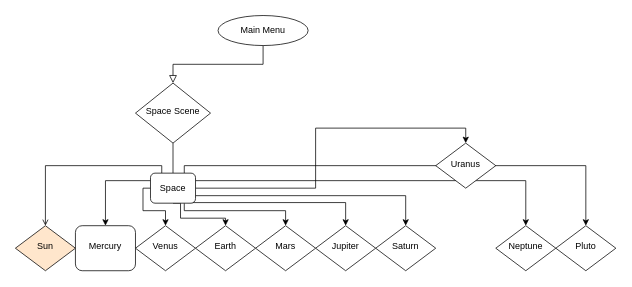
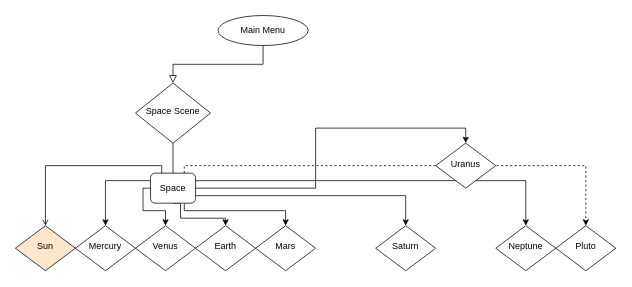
  <mxCell id="0" />
  <mxCell id="1" parent="0" />
  <mxCell id="2" value="" style="rounded=0;html=1;jettySize=auto;orthogonalLoop=1;fontSize=11;endArrow=block;endFill=0;endSize=8;strokeWidth=1;shadow=0;labelBackgroundColor=none;edgeStyle=orthogonalEdgeStyle;exitX=0.5;exitY=1;exitDx=0;exitDy=0;" parent="1" source="18" target="4" edge="1"><mxGeometry relative="1" as="geometry"><mxPoint x="310" y="60" as="sourcePoint" /></mxGeometry></mxCell>
  <mxCell id="3" value="&lt;div&gt;&lt;br&gt;&lt;/div&gt;&lt;div&gt;&lt;br&gt;&lt;/div&gt;" style="edgeStyle=orthogonalEdgeStyle;rounded=0;jettySize=auto;orthogonalLoop=1;fontSize=11;endArrow=none;endFill=0;endSize=8;strokeWidth=1;shadow=0;labelBackgroundColor=none;html=1;" parent="1" source="4" target="16" edge="1"><mxGeometry x="-0.391" y="40" relative="1" as="geometry"><mxPoint as="offset" /></mxGeometry></mxCell>
  <mxCell id="4" value="Space Scene" style="rhombus;whiteSpace=wrap;html=1;shadow=0;fontFamily=Helvetica;fontSize=12;align=center;strokeWidth=1;spacing=6;spacingTop=-4;" parent="1" vertex="1"><mxGeometry x="180" y="110" width="100" height="80" as="geometry" /></mxCell>
- <mxCell id="5" style="edgeStyle=orthogonalEdgeStyle;rounded=0;orthogonalLoop=1;jettySize=auto;html=1;exitX=0.75;exitY=0;exitDx=0;exitDy=0;entryX=0.5;entryY=0;entryDx=0;entryDy=0;" edge="1" parent="1" source="16" target="27"><mxGeometry relative="1" as="geometry"><Array as="points"><mxPoint x="245" y="220" /><mxPoint x="780" y="220" /></Array></mxGeometry></mxCell>
+ <mxCell id="5" style="edgeStyle=orthogonalEdgeStyle;rounded=0;orthogonalLoop=1;jettySize=auto;html=1;exitX=0.75;exitY=0;exitDx=0;exitDy=0;entryX=0.5;entryY=0;entryDx=0;entryDy=0;dashed=1;" edge="1" parent="1" source="16" target="27"><mxGeometry relative="1" as="geometry"><Array as="points"><mxPoint x="245" y="220" /><mxPoint x="780" y="220" /></Array></mxGeometry></mxCell>
  <mxCell id="6" style="edgeStyle=orthogonalEdgeStyle;rounded=0;orthogonalLoop=1;jettySize=auto;html=1;exitX=1;exitY=0.25;exitDx=0;exitDy=0;entryX=0.5;entryY=0;entryDx=0;entryDy=0;" edge="1" parent="1" source="16" target="26"><mxGeometry relative="1" as="geometry" /></mxCell>
  <mxCell id="7" style="edgeStyle=orthogonalEdgeStyle;rounded=0;orthogonalLoop=1;jettySize=auto;html=1;exitX=1;exitY=0.5;exitDx=0;exitDy=0;entryX=0.5;entryY=0;entryDx=0;entryDy=0;" edge="1" parent="1" source="16" target="23"><mxGeometry relative="1" as="geometry" /></mxCell>
  <mxCell id="8" style="edgeStyle=orthogonalEdgeStyle;rounded=0;orthogonalLoop=1;jettySize=auto;html=1;exitX=1;exitY=0.75;exitDx=0;exitDy=0;entryX=0.5;entryY=0;entryDx=0;entryDy=0;" edge="1" parent="1" source="16" target="25"><mxGeometry relative="1" as="geometry" /></mxCell>
  <mxCell id="9" style="edgeStyle=orthogonalEdgeStyle;rounded=0;orthogonalLoop=1;jettySize=auto;html=1;exitX=0.25;exitY=0;exitDx=0;exitDy=0;entryX=0.5;entryY=0;entryDx=0;entryDy=0;endArrow=open;" edge="1" parent="1" source="16" target="17"><mxGeometry relative="1" as="geometry"><Array as="points"><mxPoint x="215" y="220" /><mxPoint x="60" y="220" /></Array></mxGeometry></mxCell>
  <mxCell id="10" style="edgeStyle=orthogonalEdgeStyle;rounded=0;orthogonalLoop=1;jettySize=auto;html=1;exitX=0;exitY=0.25;exitDx=0;exitDy=0;entryX=0.5;entryY=0;entryDx=0;entryDy=0;" edge="1" parent="1" source="16" target="19"><mxGeometry relative="1" as="geometry" /></mxCell>
  <mxCell id="11" style="edgeStyle=orthogonalEdgeStyle;rounded=0;orthogonalLoop=1;jettySize=auto;html=1;exitX=0;exitY=0.5;exitDx=0;exitDy=0;entryX=0.5;entryY=0;entryDx=0;entryDy=0;" edge="1" parent="1" source="16" target="20"><mxGeometry relative="1" as="geometry"><Array as="points"><mxPoint x="190" y="250" /><mxPoint x="190" y="280" /><mxPoint x="220" y="280" /></Array></mxGeometry></mxCell>
  <mxCell id="12" style="edgeStyle=orthogonalEdgeStyle;rounded=0;orthogonalLoop=1;jettySize=auto;html=1;exitX=0.25;exitY=1;exitDx=0;exitDy=0;" edge="1" parent="1" source="16"><mxGeometry relative="1" as="geometry"><mxPoint x="215.143" y="270.19" as="targetPoint" /></mxGeometry></mxCell>
  <mxCell id="13" style="edgeStyle=orthogonalEdgeStyle;rounded=0;orthogonalLoop=1;jettySize=auto;html=1;exitX=0.5;exitY=1;exitDx=0;exitDy=0;entryX=0.5;entryY=0;entryDx=0;entryDy=0;" edge="1" parent="1" source="16" target="22"><mxGeometry relative="1" as="geometry"><Array as="points"><mxPoint x="240" y="270" /><mxPoint x="240" y="290" /><mxPoint x="300" y="290" /></Array></mxGeometry></mxCell>
  <mxCell id="14" style="edgeStyle=orthogonalEdgeStyle;rounded=0;orthogonalLoop=1;jettySize=auto;html=1;exitX=0.75;exitY=1;exitDx=0;exitDy=0;entryX=0.5;entryY=0;entryDx=0;entryDy=0;" edge="1" parent="1" source="16" target="24"><mxGeometry relative="1" as="geometry"><Array as="points"><mxPoint x="245" y="280" /><mxPoint x="380" y="280" /></Array></mxGeometry></mxCell>
- <mxCell id="15" style="edgeStyle=orthogonalEdgeStyle;rounded=0;orthogonalLoop=1;jettySize=auto;html=1;exitX=0.824;exitY=0.981;exitDx=0;exitDy=0;entryX=0.5;entryY=0;entryDx=0;entryDy=0;exitPerimeter=0;" edge="1" parent="1" source="16" target="21"><mxGeometry relative="1" as="geometry"><Array as="points"><mxPoint x="460" y="269" /></Array></mxGeometry></mxCell>
  <mxCell id="16" value="Space" style="rounded=1;whiteSpace=wrap;html=1;fontSize=12;glass=0;strokeWidth=1;shadow=0;" parent="1" vertex="1"><mxGeometry x="200" y="230" width="60" height="40" as="geometry" /></mxCell>
  <mxCell id="17" value="&lt;div&gt;Sun&lt;/div&gt;" style="rhombus;whiteSpace=wrap;html=1;shadow=0;fontFamily=Helvetica;fontSize=12;align=center;strokeWidth=1;spacing=6;spacingTop=-4;fillColor=#ffe6cc;" vertex="1" parent="1"><mxGeometry y="300" width="80" height="60" as="geometry" x="20" /></mxCell>
  <mxCell id="18" value="&lt;div&gt;Main Menu&lt;/div&gt;" style="ellipse;whiteSpace=wrap;html=1;" vertex="1" parent="1"><mxGeometry x="290" y="20" width="120" height="40" as="geometry" /></mxCell>
- <mxCell id="19" value="Mercury" style="whiteSpace=wrap;html=1;shadow=0;fontFamily=Helvetica;fontSize=12;align=center;strokeWidth=1;spacing=6;spacingTop=-4;rounded=1;" vertex="1" parent="1"><mxGeometry x="100" y="300" width="80" height="60" as="geometry" /></mxCell>
+ <mxCell id="19" value="Mercury" style="rhombus;whiteSpace=wrap;html=1;shadow=0;fontFamily=Helvetica;fontSize=12;align=center;strokeWidth=1;spacing=6;spacingTop=-4;" vertex="1" parent="1"><mxGeometry x="100" y="300" width="80" height="60" as="geometry" /></mxCell>
  <mxCell id="20" value="&lt;div&gt;Venus&lt;/div&gt;" style="rhombus;whiteSpace=wrap;html=1;shadow=0;fontFamily=Helvetica;fontSize=12;align=center;strokeWidth=1;spacing=6;spacingTop=-4;" vertex="1" parent="1"><mxGeometry x="180" y="300" width="80" height="60" as="geometry" /></mxCell>
- <mxCell id="21" value="Jupiter" style="rhombus;whiteSpace=wrap;html=1;shadow=0;fontFamily=Helvetica;fontSize=12;align=center;strokeWidth=1;spacing=6;spacingTop=-4;" vertex="1" parent="1"><mxGeometry x="420" y="300" width="80" height="60" as="geometry" /></mxCell>
  <mxCell id="22" value="Earth" style="rhombus;whiteSpace=wrap;html=1;shadow=0;fontFamily=Helvetica;fontSize=12;align=center;strokeWidth=1;spacing=6;spacingTop=-4;" vertex="1" parent="1"><mxGeometry x="260" y="300" width="80" height="60" as="geometry" /></mxCell>
  <mxCell id="23" value="Uranus" style="rhombus;whiteSpace=wrap;html=1;shadow=0;fontFamily=Helvetica;fontSize=12;align=center;strokeWidth=1;spacing=6;spacingTop=-4;" vertex="1" parent="1"><mxGeometry x="580" y="190" width="80" height="60" as="geometry" /></mxCell>
  <mxCell id="24" value="Mars" style="rhombus;whiteSpace=wrap;html=1;shadow=0;fontFamily=Helvetica;fontSize=12;align=center;strokeWidth=1;spacing=6;spacingTop=-4;" vertex="1" parent="1"><mxGeometry x="340" y="300" width="80" height="60" as="geometry" /></mxCell>
  <mxCell id="25" value="Saturn" style="rhombus;whiteSpace=wrap;html=1;shadow=0;fontFamily=Helvetica;fontSize=12;align=center;strokeWidth=1;spacing=6;spacingTop=-4;" vertex="1" parent="1"><mxGeometry x="500" y="300" width="80" height="60" as="geometry" /></mxCell>
  <mxCell id="26" value="Neptune" style="rhombus;whiteSpace=wrap;html=1;shadow=0;fontFamily=Helvetica;fontSize=12;align=center;strokeWidth=1;spacing=6;spacingTop=-4;" vertex="1" parent="1"><mxGeometry x="660" y="300" width="80" height="60" as="geometry" /></mxCell>
  <mxCell id="27" value="Pluto" style="rhombus;whiteSpace=wrap;html=1;shadow=0;fontFamily=Helvetica;fontSize=12;align=center;strokeWidth=1;spacing=6;spacingTop=-4;" vertex="1" parent="1"><mxGeometry x="740" y="300" width="80" height="60" as="geometry" /></mxCell>
